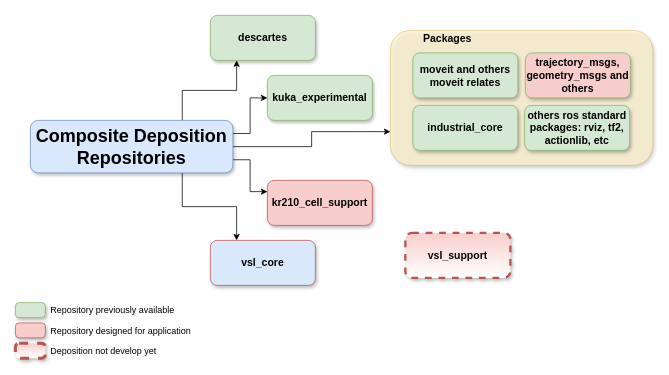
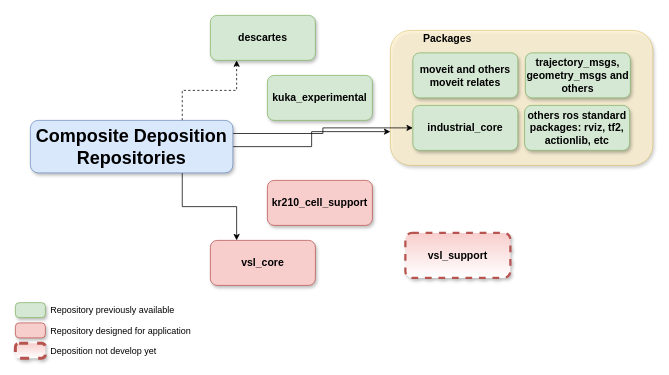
  <mxCell id="0" />
  <mxCell id="1" parent="0" />
  <mxCell id="2" value="" style="whiteSpace=wrap;rounded=1;shadow=1;fontStyle=1;fontSize=14;glass=0;labelBackgroundColor=#ffffff;textOpacity=0;fillColor=#fff2cc;strokeColor=#d6b656;opacity=70;" parent="1" vertex="1"><mxGeometry x="520" y="40" width="350" height="180" as="geometry" /></mxCell>
- <mxCell id="3" style="edgeStyle=orthogonalEdgeStyle;rounded=0;orthogonalLoop=1;jettySize=auto;html=1;exitX=0.75;exitY=0;exitDx=0;exitDy=0;entryX=0.25;entryY=1;entryDx=0;entryDy=0;" parent="1" source="8" target="9" edge="1"><mxGeometry relative="1" as="geometry" /></mxCell>
- <mxCell id="4" style="edgeStyle=orthogonalEdgeStyle;rounded=0;orthogonalLoop=1;jettySize=auto;html=1;exitX=1;exitY=0.25;exitDx=0;exitDy=0;" parent="1" source="8" target="10" edge="1"><mxGeometry relative="1" as="geometry" /></mxCell>
+ <mxCell id="3" style="edgeStyle=orthogonalEdgeStyle;rounded=0;orthogonalLoop=1;jettySize=auto;html=1;exitX=0.75;exitY=0;exitDx=0;exitDy=0;entryX=0.25;entryY=1;entryDx=0;entryDy=0;dashed=1;" parent="1" source="8" target="9" edge="1"><mxGeometry relative="1" as="geometry" /></mxCell>
+ <mxCell id="4" style="edgeStyle=orthogonalEdgeStyle;rounded=0;orthogonalLoop=1;jettySize=auto;html=1;exitX=1;exitY=0.25;exitDx=0;exitDy=0;" parent="1" source="8" target="19" edge="1"><mxGeometry relative="1" as="geometry" /></mxCell>
  <mxCell id="5" style="edgeStyle=orthogonalEdgeStyle;rounded=0;orthogonalLoop=1;jettySize=auto;html=1;exitX=1;exitY=0.5;exitDx=0;exitDy=0;entryX=0;entryY=0.75;entryDx=0;entryDy=0;" parent="1" source="8" target="2" edge="1"><mxGeometry relative="1" as="geometry" /></mxCell>
- <mxCell id="6" style="edgeStyle=orthogonalEdgeStyle;rounded=0;orthogonalLoop=1;jettySize=auto;html=1;exitX=1;exitY=0.75;exitDx=0;exitDy=0;entryX=0;entryY=0.25;entryDx=0;entryDy=0;" parent="1" source="8" target="15" edge="1"><mxGeometry relative="1" as="geometry" /></mxCell>
  <mxCell id="7" style="edgeStyle=orthogonalEdgeStyle;rounded=0;orthogonalLoop=1;jettySize=auto;html=1;exitX=0.75;exitY=1;exitDx=0;exitDy=0;entryX=0.25;entryY=0;entryDx=0;entryDy=0;" parent="1" source="8" target="14" edge="1"><mxGeometry relative="1" as="geometry" /></mxCell>
  <mxCell id="8" value="Composite Deposition Repositories" style="whiteSpace=wrap;rounded=1;shadow=1;fillColor=#dae8fc;strokeColor=#6c8ebf;fontStyle=1;fontSize=24" parent="1" vertex="1"><mxGeometry x="40" y="160" width="270" height="70" as="geometry" /></mxCell>
  <mxCell id="9" value="descartes" style="whiteSpace=wrap;rounded=1;fillColor=#d5e8d4;strokeColor=#82b366;shadow=1;fontStyle=1;fontSize=14" parent="1" vertex="1"><mxGeometry x="280" y="20" width="140" height="60" as="geometry" /></mxCell>
  <mxCell id="10" value="kuka_experimental" style="whiteSpace=wrap;rounded=1;fillColor=#d5e8d4;strokeColor=#82b366;shadow=1;fontStyle=1;fontSize=14" parent="1" vertex="1"><mxGeometry x="356" y="100" width="140" height="60" as="geometry" /></mxCell>
  <mxCell id="11" value="" style="whiteSpace=wrap;rounded=1;fillColor=#d5e8d4;strokeColor=#82b366;shadow=1;fontStyle=1;fontSize=14;arcSize=25;" parent="1" vertex="1"><mxGeometry x="20" y="403" width="40" height="20" as="geometry" /></mxCell>
  <mxCell id="12" value="&lt;font style=&quot;font-size: 14px&quot;&gt;&lt;b&gt;Packages&lt;/b&gt;&lt;/font&gt;" style="text;html=1;resizable=0;points=[];autosize=1;align=left;verticalAlign=top;spacingTop=-4;fontColor=#000000;" parent="1" vertex="1"><mxGeometry x="562" y="40" width="80" height="20" as="geometry" /></mxCell>
  <mxCell id="13" value="Repository designed for application" style="text;html=1;resizable=0;points=[];autosize=1;align=left;verticalAlign=top;spacingTop=-4;fontColor=#000000;" parent="1" vertex="1"><mxGeometry x="65" y="430.5" width="200" height="20" as="geometry" /></mxCell>
- <mxCell id="14" value="vsl_core" style="whiteSpace=wrap;rounded=1;fillColor=#dae8fc;strokeColor=#b85450;shadow=1;fontStyle=1;fontSize=14;" parent="1" vertex="1"><mxGeometry x="280" y="320" width="140" height="60" as="geometry" /></mxCell>
+ <mxCell id="14" value="vsl_core" style="whiteSpace=wrap;rounded=1;fillColor=#f8cecc;strokeColor=#b85450;shadow=1;fontStyle=1;fontSize=14" parent="1" vertex="1"><mxGeometry x="280" y="320" width="140" height="60" as="geometry" /></mxCell>
  <mxCell id="15" value="kr210_cell_support" style="whiteSpace=wrap;rounded=1;fillColor=#f8cecc;strokeColor=#b85450;shadow=1;fontStyle=1;fontSize=14" parent="1" vertex="1"><mxGeometry x="356" y="240" width="140" height="60" as="geometry" /></mxCell>
  <mxCell id="16" value="vsl_support" style="whiteSpace=wrap;rounded=1;fillColor=#f8cecc;strokeColor=#b85450;shadow=1;fontStyle=1;fontSize=14;gradientColor=#ffffff;dashed=1;strokeWidth=3;" parent="1" vertex="1"><mxGeometry x="540" y="310" width="140" height="60" as="geometry" /></mxCell>
  <mxCell id="17" value="" style="whiteSpace=wrap;rounded=1;fillColor=#f8cecc;strokeColor=#b85450;shadow=1;fontStyle=1;fontSize=14;arcSize=25;" parent="1" vertex="1"><mxGeometry x="20" y="430" width="40" height="20" as="geometry" /></mxCell>
  <mxCell id="18" value="moveit and others moveit relates" style="whiteSpace=wrap;rounded=1;fillColor=#d5e8d4;strokeColor=#82b366;shadow=1;fontStyle=1;fontSize=14" parent="1" vertex="1"><mxGeometry x="550" y="70" width="140" height="60" as="geometry" /></mxCell>
  <mxCell id="19" value="industrial_core" style="whiteSpace=wrap;rounded=1;fillColor=#d5e8d4;strokeColor=#82b366;shadow=1;fontStyle=1;fontSize=14" parent="1" vertex="1"><mxGeometry x="550" y="140" width="140" height="60" as="geometry" /></mxCell>
- <mxCell id="20" value="trajectory_msgs, geometry_msgs and others" style="whiteSpace=wrap;rounded=1;fillColor=#f8cecc;strokeColor=#82b366;shadow=1;fontStyle=1;fontSize=14;" parent="1" vertex="1"><mxGeometry x="700" y="70" width="140" height="60" as="geometry" /></mxCell>
+ <mxCell id="20" value="trajectory_msgs, geometry_msgs and others" style="whiteSpace=wrap;rounded=1;fillColor=#d5e8d4;strokeColor=#82b366;shadow=1;fontStyle=1;fontSize=14" parent="1" vertex="1"><mxGeometry x="700" y="70" width="140" height="60" as="geometry" /></mxCell>
  <mxCell id="21" value="others ros standard packages: rviz, tf2, actionlib, etc" style="whiteSpace=wrap;rounded=1;fillColor=#d5e8d4;strokeColor=#82b366;shadow=1;fontStyle=1;fontSize=14" parent="1" vertex="1"><mxGeometry x="699" y="140" width="140" height="60" as="geometry" /></mxCell>
  <mxCell id="22" value="" style="whiteSpace=wrap;rounded=1;fillColor=#f8cecc;strokeColor=#b85450;shadow=1;fontStyle=1;fontSize=14;arcSize=25;strokeWidth=4;dashed=1;gradientColor=#ffffff;" parent="1" vertex="1"><mxGeometry x="20" y="457" width="40" height="20" as="geometry" /></mxCell>
  <mxCell id="23" value="Deposition not develop yet" style="text;html=1;resizable=0;points=[];autosize=1;align=left;verticalAlign=top;spacingTop=-4;fontColor=#000000;" parent="1" vertex="1"><mxGeometry x="65" y="458" width="160" height="20" as="geometry" /></mxCell>
  <mxCell id="24" value="Repository previously available" style="text;html=1;resizable=0;points=[];autosize=1;align=left;verticalAlign=top;spacingTop=-4;fontColor=#000000;" vertex="1" parent="1"><mxGeometry x="65" y="403" width="180" height="20" as="geometry" /></mxCell>
